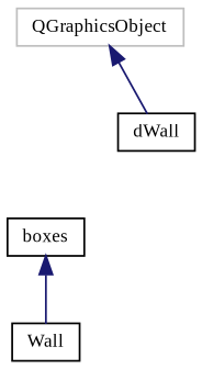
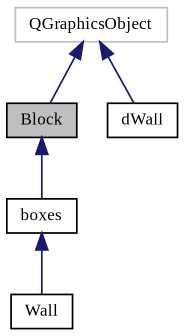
  digraph {
    fontname="Liberation Serif"
    node [color=black fillcolor=white fontname="Liberation Serif" fontsize=10 shape=record style=filled]
    edge [color=midnightblue dir=back fontname="Liberation Serif" fontsize=10 labelfontname=Helvetica labelfontsize=10 style=solid]
+   n1 [fillcolor=grey75 fontcolor=black height=0.2 label=Block width=0.4]
    n2 [height=0.2 label=boxes width=0.4]
    n3 [height=0.2 label=Wall width=0.4]
    n4 [height=0.2 label=dWall width=0.4]
    n5 [color=grey75 height=0.2 label=QGraphicsObject width=0.4]
+   n1 -> n2
    n2 -> n3
+   n5 -> n1
    n5 -> n4
  }
